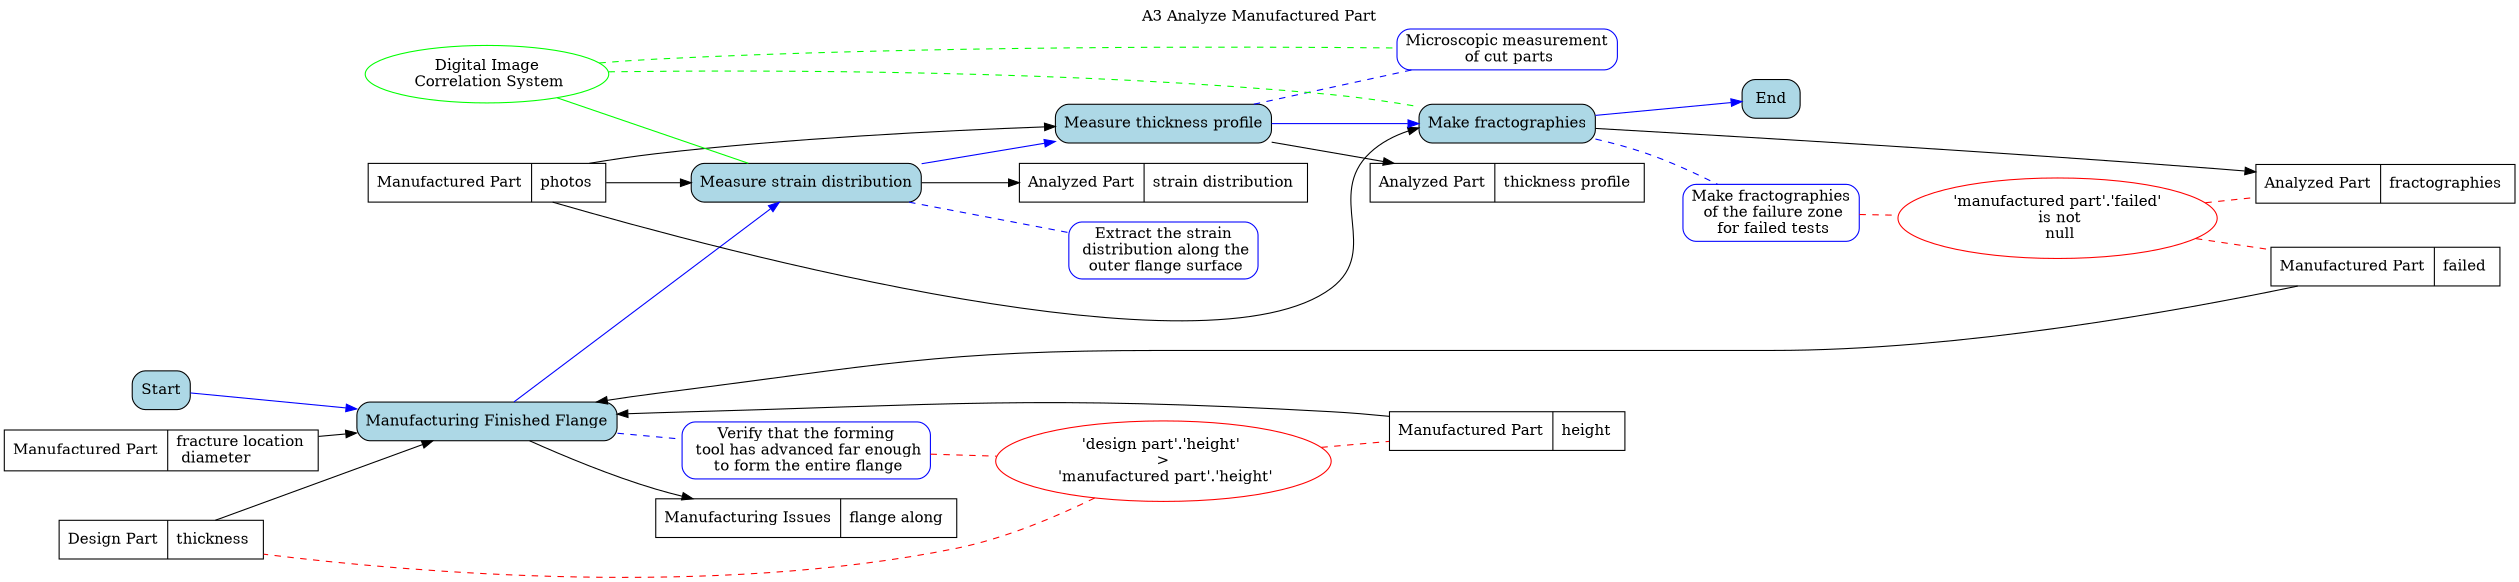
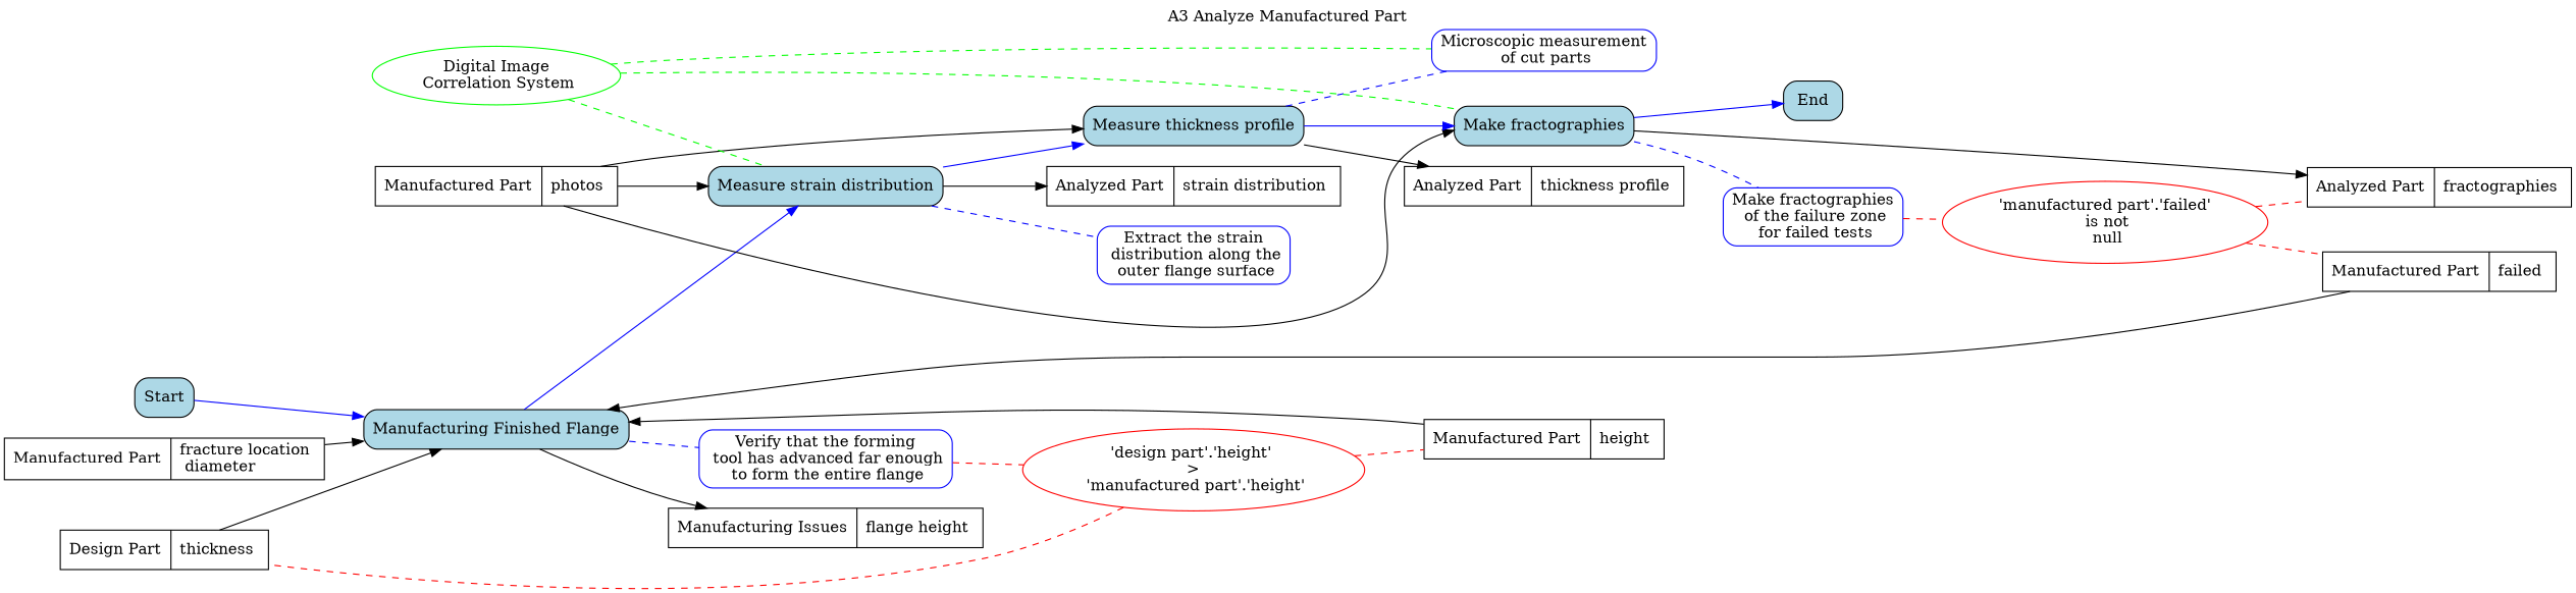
  digraph {
    label="A3 Analyze Manufactured Part"
    labelloc=t
    rankdir=LR
    node [color=black fillcolor=white shape=box style=filled]
    edge [color=black dir=forward fontcolor=black style=solid]
    n1 [label="{Design Part | thickness \l}" shape=record]
    n2 [fillcolor=lightblue label="Manufacturing Finished Flange" style="filled, rounded"]
    n3 [fillcolor=lightblue label="Measure strain distribution" style="filled, rounded"]
-   n4 [label="{Manufacturing Issues | flange along \l}" shape=record]
+   n4 [label="{Manufacturing Issues | flange height \l}" shape=record]
    n5 [color=blue label="Verify that the forming\n tool has advanced far enough\n to form the entire flange" style="filled, rounded"]
    n6 [label="{Manufactured Part | failed \l}" shape=record]
    n7 [label="{Manufactured Part | height \l}" shape=record]
    n8 [label="{Manufactured Part | fracture location \l diameter \l}" shape=record]
    n9 [label="{Manufactured Part | photos \l}" shape=record]
    n10 [fillcolor=lightblue label="Measure thickness profile" style="filled, rounded"]
    n11 [fillcolor=lightblue label="Make fractographies" style="filled, rounded"]
    n12 [label="{Analyzed Part | strain distribution \l}" shape=record]
    n13 [color=blue label="Extract the strain\n distribution along the\n outer flange surface" style="filled, rounded"]
    n14 [label="{Analyzed Part | thickness profile \l}" shape=record]
    n15 [color=blue label="Microscopic measurement\n of cut parts" style="filled, rounded"]
    n16 [label="{Analyzed Part | fractographies \l}" shape=record]
    End [fillcolor=lightblue style="filled, rounded"]
    n18 [color=blue label="Make fractographies\n of the failure zone\n for failed tests" style="filled, rounded"]
    n19 [color=green label="Digital Image\n Correlation System" shape=ellipse]
    Start [fillcolor=lightblue style="filled, rounded"]
    n21 [color=red label="'design part'.'height' \n > \n 'manufactured part'.'height'" shape=ellipse]
    n22 [color=red label="'manufactured part'.'failed'\n is not\n null" shape=ellipse]
    n1 -> n2
    n2 -> n3 [color=blue fontcolor=blue]
    n2 -> n4
    n2 -> n5 [color=blue dir=none style=dashed fontcolor=""]
    n3 -> n10 [color=blue fontcolor=blue]
    n3 -> n12
    n3 -> n13 [color=blue dir=none style=dashed fontcolor=""]
    n5 -> n21 [color=red dir=none style=dashed]
    n6 -> n2
    n7 -> n2
    n8 -> n2
    n9 -> n3
    n9 -> n10
    n9 -> n11
    n10 -> n11 [color=blue fontcolor=blue]
    n10 -> n14
    n10 -> n15 [color=blue dir=none style=dashed fontcolor=""]
    n11 -> n16
    n11 -> End [color=blue fontcolor=blue]
    n11 -> n18 [color=blue dir=none style=dashed fontcolor=""]
    n18 -> n22 [color=red dir=none style=dashed]
-   n19 -> n3 [color=green dir=none fontcolor=blue]
+   n19 -> n3 [color=green dir=none fontcolor=blue style=dashed]
    n19 -> n11 [color=green dir=none fontcolor=blue style=dashed]
    n19 -> n15 [color=green dir=none fontcolor=blue style=dashed]
    Start -> n2 [color=blue fontcolor=blue]
    n21 -> n1 [color=red dir=none style=dashed]
    n21 -> n7 [color=red dir=none style=dashed]
    n22 -> n6 [color=red dir=none style=dashed]
    n22 -> n16 [color=red dir=none style=dashed]
  }
